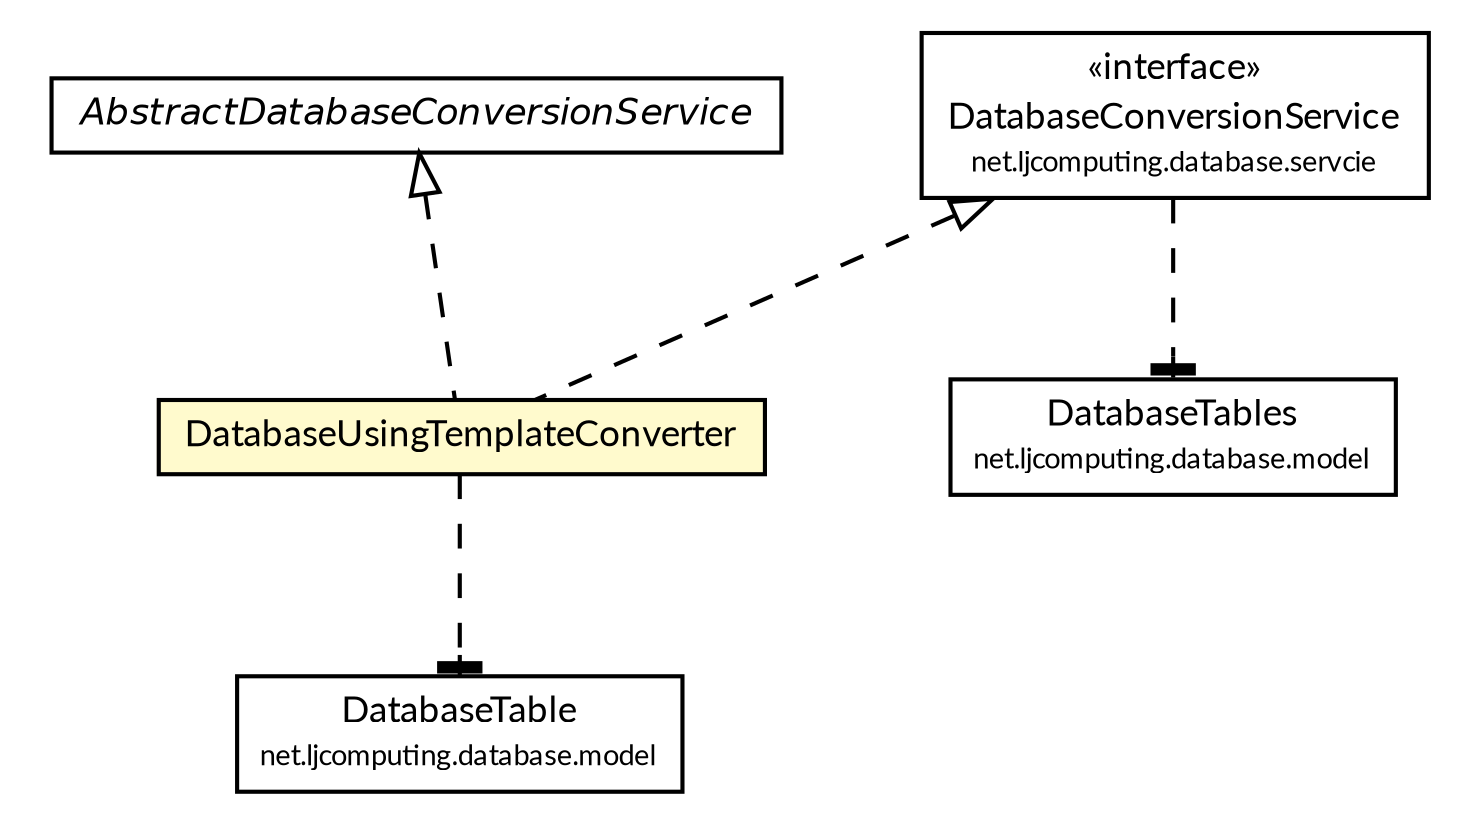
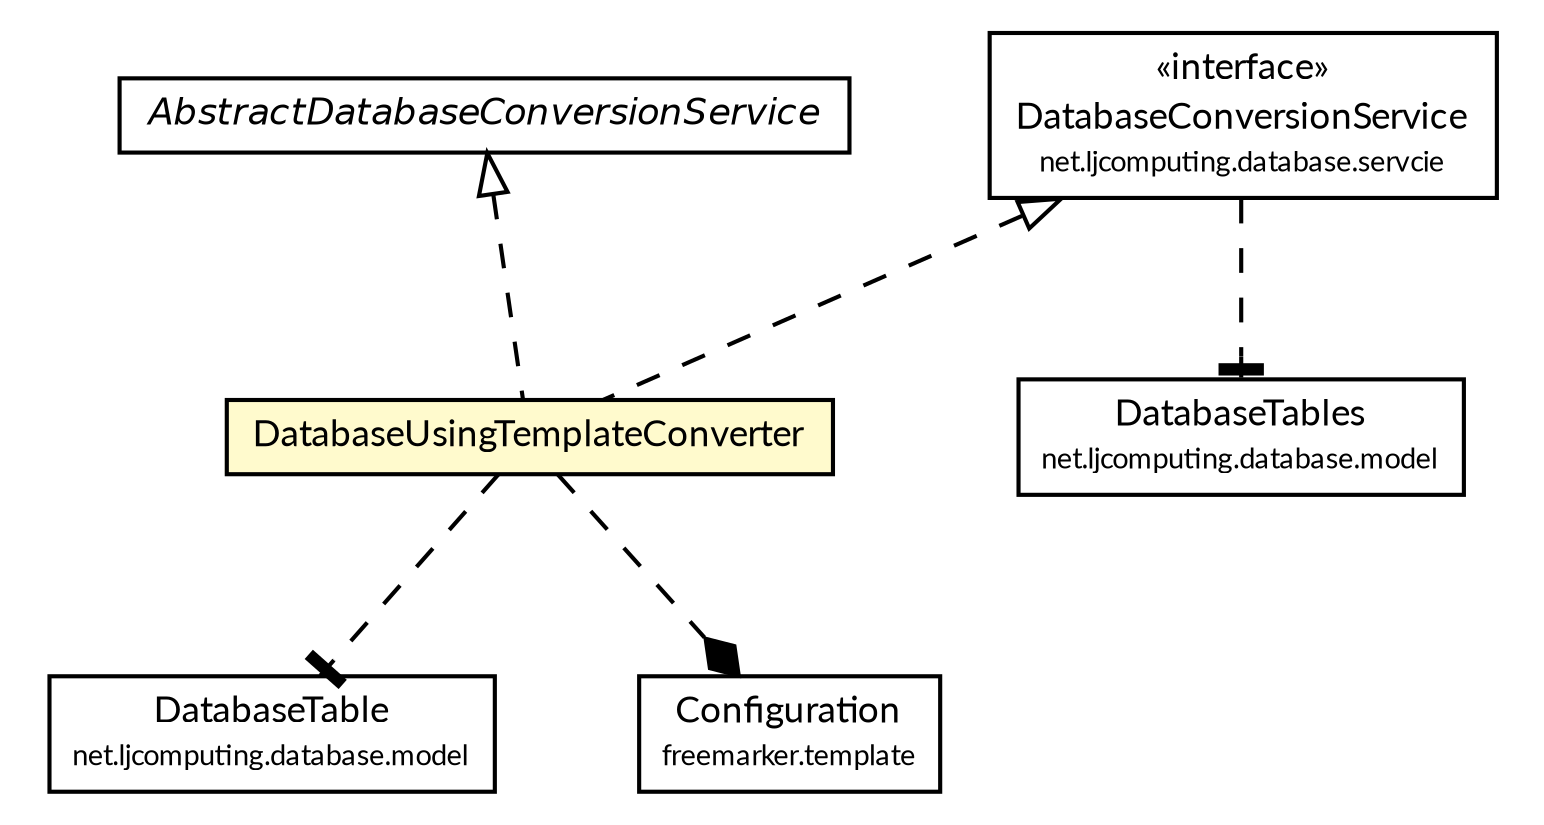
  digraph {
    fontname=Lato
    nodesep=0.25
    ranksep=0.5
    node [fontcolor=black fontname=Lato fontsize=9.0 shape=plaintext]
    edge [color=black fontcolor=black fontname=Lato fontsize=10.0 headport=p labelfontname=Helvetica labelfontsize=10 style=dashed tailport=p]
    n1 [label=<<table title="net.ljcomputing.database.servcie.impl.DatabaseUsingTemplateConverter" border="0" cellborder="1" cellspacing="0" cellpadding="2" port="p" bgcolor="lemonChiffon" href="./DatabaseUsingTemplateConverter.html"> 		<tr><td><table border="0" cellspacing="0" cellpadding="1"> <tr><td align="center" balign="center"> DatabaseUsingTemplateConverter </td></tr> 		</table></td></tr> 		</table>>]
    n2 [label=<<table title="net.ljcomputing.database.model.DatabaseTable" border="0" cellborder="1" cellspacing="0" cellpadding="2" port="p" href="../../model/DatabaseTable.html"> 		<tr><td><table border="0" cellspacing="0" cellpadding="1"> <tr><td align="center" balign="center"> DatabaseTable </td></tr> <tr><td align="center" balign="center"><font point-size="7.0"> net.ljcomputing.database.model </font></td></tr> 		</table></td></tr> 		</table>>]
+   n3 [label=<<table title="freemarker.template.Configuration" border="0" cellborder="1" cellspacing="0" cellpadding="2" port="p"> 		<tr><td><table border="0" cellspacing="0" cellpadding="1"> <tr><td align="center" balign="center"> Configuration </td></tr> <tr><td align="center" balign="center"><font point-size="7.0"> freemarker.template </font></td></tr> 		</table></td></tr> 		</table>>]
    n4 [label=<<table title="net.ljcomputing.database.model.DatabaseTables" border="0" cellborder="1" cellspacing="0" cellpadding="2" port="p" href="../../model/DatabaseTables.html"> 		<tr><td><table border="0" cellspacing="0" cellpadding="1"> <tr><td align="center" balign="center"> DatabaseTables </td></tr> <tr><td align="center" balign="center"><font point-size="7.0"> net.ljcomputing.database.model </font></td></tr> 		</table></td></tr> 		</table>>]
    n5 [label=<<table title="net.ljcomputing.database.servcie.impl.AbstractDatabaseConversionService" border="0" cellborder="1" cellspacing="0" cellpadding="2" port="p" href="./AbstractDatabaseConversionService.html"> 		<tr><td><table border="0" cellspacing="0" cellpadding="1"> <tr><td align="center" balign="center"><font face="Helvetica-Oblique"> AbstractDatabaseConversionService </font></td></tr> 		</table></td></tr> 		</table>>]
    n6 [label=<<table title="net.ljcomputing.database.servcie.DatabaseConversionService" border="0" cellborder="1" cellspacing="0" cellpadding="2" port="p" href="../DatabaseConversionService.html"> 		<tr><td><table border="0" cellspacing="0" cellpadding="1"> <tr><td align="center" balign="center"> &#171;interface&#187; </td></tr> <tr><td align="center" balign="center"> DatabaseConversionService </td></tr> <tr><td align="center" balign="center"><font point-size="7.0"> net.ljcomputing.database.servcie </font></td></tr> 		</table></td></tr> 		</table>>]
    n1 -> n2 [arrowhead=tee]
+   n1 -> n3 [arrowhead=diamond]
    n5 -> n1 [arrowtail=empty dir=back fontsize=10 color="" fontcolor=""]
    n6 -> n1 [arrowtail=empty dir=back fontsize=10 color="" fontcolor=""]
    n6 -> n4 [arrowhead=tee]
  }
